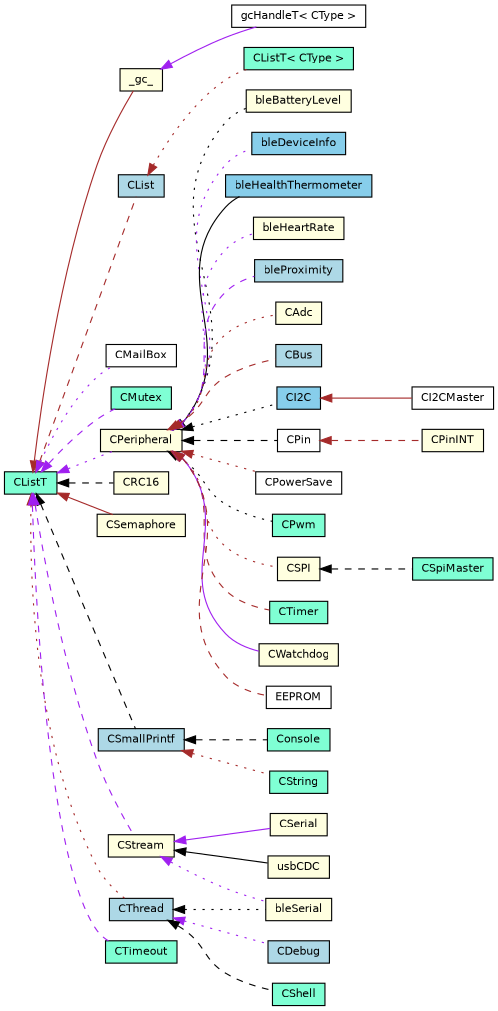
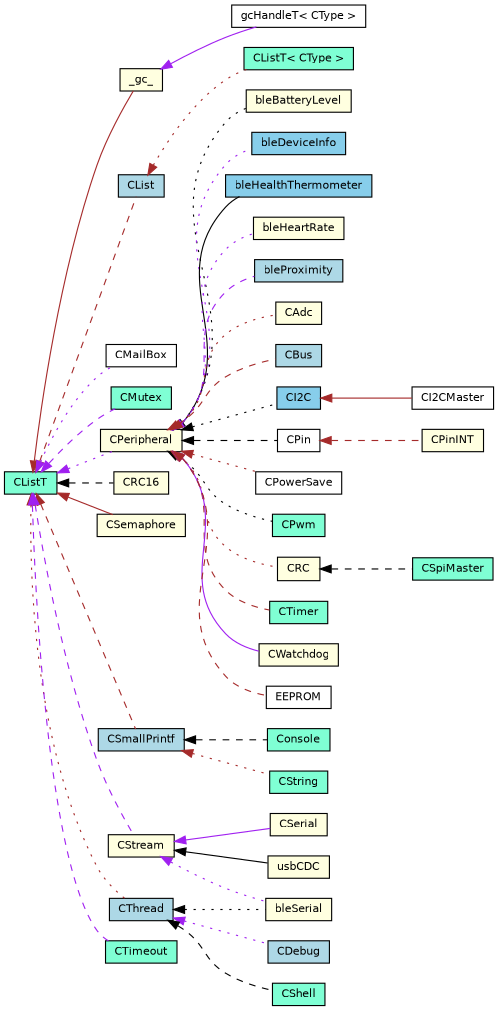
  digraph {
    rankdir=LR
    node [color=black fillcolor=lightyellow fontname=Helvetica fontsize=10 shape=record style=filled]
    edge [color=brown dir=back fontname=Helvetica fontsize=10 labelfontname=Helvetica labelfontsize=10 style=dotted]
    n1 [fillcolor=aquamarine fontcolor=black height=0.2 label=CListT width=0.4]
    n2 [height=0.2 label=_gc_ width=0.4]
    n3 [fillcolor=lightblue height=0.2 label=CList width=0.4]
    n4 [fillcolor=white height=0.2 label=CMailBox width=0.4]
    n5 [fillcolor=aquamarine height=0.2 label=CMutex width=0.4]
    n6 [height=0.2 label=CPeripheral width=0.4]
    n7 [height=0.2 label=CRC16 width=0.4]
    n8 [height=0.2 label=CSemaphore width=0.4]
    n9 [fillcolor=lightblue height=0.2 label=CSmallPrintf width=0.4]
    n10 [height=0.2 label=CStream width=0.4]
    n11 [fillcolor=lightblue height=0.2 label=CThread width=0.4]
    n12 [fillcolor=aquamarine height=0.2 label=CTimeout width=0.4]
    n13 [fillcolor=white height=0.2 label="gcHandleT\< CType \>" width=0.4]
    n14 [fillcolor=aquamarine height=0.2 label="CListT\< CType \>" width=0.4]
    n15 [height=0.2 label=bleBatteryLevel width=0.4]
    n16 [fillcolor=skyblue height=0.2 label=bleDeviceInfo width=0.4]
    n17 [fillcolor=skyblue height=0.2 label=bleHealthThermometer width=0.4]
    n18 [height=0.2 label=bleHeartRate width=0.4]
    n19 [fillcolor=lightblue height=0.2 label=bleProximity width=0.4]
    n20 [height=0.2 label=CAdc width=0.4]
    n21 [fillcolor=lightblue height=0.2 label=CBus width=0.4]
    n22 [fillcolor=skyblue height=0.2 label=CI2C width=0.4]
    n23 [fillcolor=white height=0.2 label=CPin width=0.4]
    n24 [fillcolor=white height=0.2 label=CPowerSave width=0.4]
    n25 [fillcolor=aquamarine height=0.2 label=CPwm width=0.4]
-   n26 [height=0.2 label=CSPI width=0.4]
+   n26 [height=0.2 label=CRC width=0.4]
    n27 [fillcolor=aquamarine height=0.2 label=CTimer width=0.4]
    n28 [height=0.2 label=CWatchdog width=0.4]
    n29 [fillcolor=white height=0.2 label=EEPROM width=0.4]
    n30 [fillcolor=aquamarine height=0.2 label=Console width=0.4]
    n31 [fillcolor=aquamarine height=0.2 label=CString width=0.4]
    n32 [height=0.2 label=bleSerial width=0.4]
    n33 [height=0.2 label=CSerial width=0.4]
    n34 [height=0.2 label=usbCDC width=0.4]
    n35 [fillcolor=lightblue height=0.2 label=CDebug width=0.4]
    n36 [fillcolor=aquamarine height=0.2 label=CShell width=0.4]
    n37 [fillcolor=white height=0.2 label=CI2CMaster width=0.4]
    n38 [height=0.2 label=CPinINT width=0.4]
    n39 [fillcolor=aquamarine height=0.2 label=CSpiMaster width=0.4]
    n1 -> n2 [style=solid]
    n1 -> n3 [style=dashed]
    n1 -> n4 [color=purple]
    n1 -> n5 [color=purple style=dashed]
    n1 -> n6 [color=purple]
    n1 -> n7 [color=black style=dashed]
    n1 -> n8 [style=solid]
-   n1 -> n9 [color=black style=dashed]
+   n1 -> n9 [style=dashed]
    n1 -> n10 [color=purple style=dashed]
    n1 -> n11
    n1 -> n12 [color=purple style=dashed]
    n2 -> n13 [color=purple style=solid]
    n3 -> n14
    n6 -> n15 [color=black]
    n6 -> n16 [color=purple]
    n6 -> n17 [color=black style=solid]
    n6 -> n18 [color=purple]
    n6 -> n19 [color=purple style=dashed]
    n6 -> n20
    n6 -> n21 [style=dashed]
    n6 -> n22 [color=black]
    n6 -> n23 [color=black style=dashed]
    n6 -> n24
    n6 -> n25 [color=black]
    n6 -> n26
    n6 -> n27 [style=dashed]
    n6 -> n28 [color=purple style=solid]
    n6 -> n29 [style=dashed]
    n9 -> n30 [color=black style=dashed]
    n9 -> n31
    n10 -> n32 [color=purple]
    n10 -> n33 [color=purple style=solid]
    n10 -> n34 [color=black style=solid]
    n11 -> n32 [color=black]
    n11 -> n35 [color=purple]
    n11 -> n36 [color=black style=dashed]
    n22 -> n37 [style=solid]
    n23 -> n38 [style=dashed]
    n26 -> n39 [color=black style=dashed]
  }
